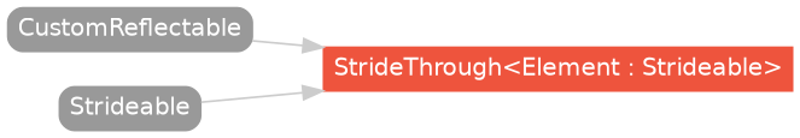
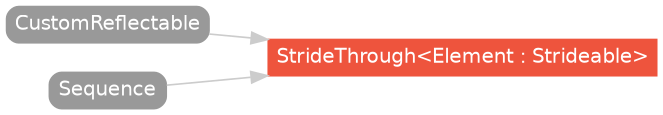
  strict digraph {
    rankdir=LR
    node [color="#999999" fillcolor="#999999" fontcolor=white fontname=Helvetica fontsize=12 margin="0.07,0.05" shape=box style="filled,rounded"]
    edge [color="#cccccc"]
    "StrideThrough<Element : Strideable>" [color="#ee543d" fillcolor="#ee543d" height=0.3 style=filled]
    CustomReflectable [height=0.3]
-   Sequence [height=0.3 label=Strideable]
+   Sequence [height=0.3]
    subgraph sub_1 {
      rank=max
      "StrideThrough<Element : Strideable>"
    }
    CustomReflectable -> "StrideThrough<Element : Strideable>"
    Sequence -> "StrideThrough<Element : Strideable>"
  }
